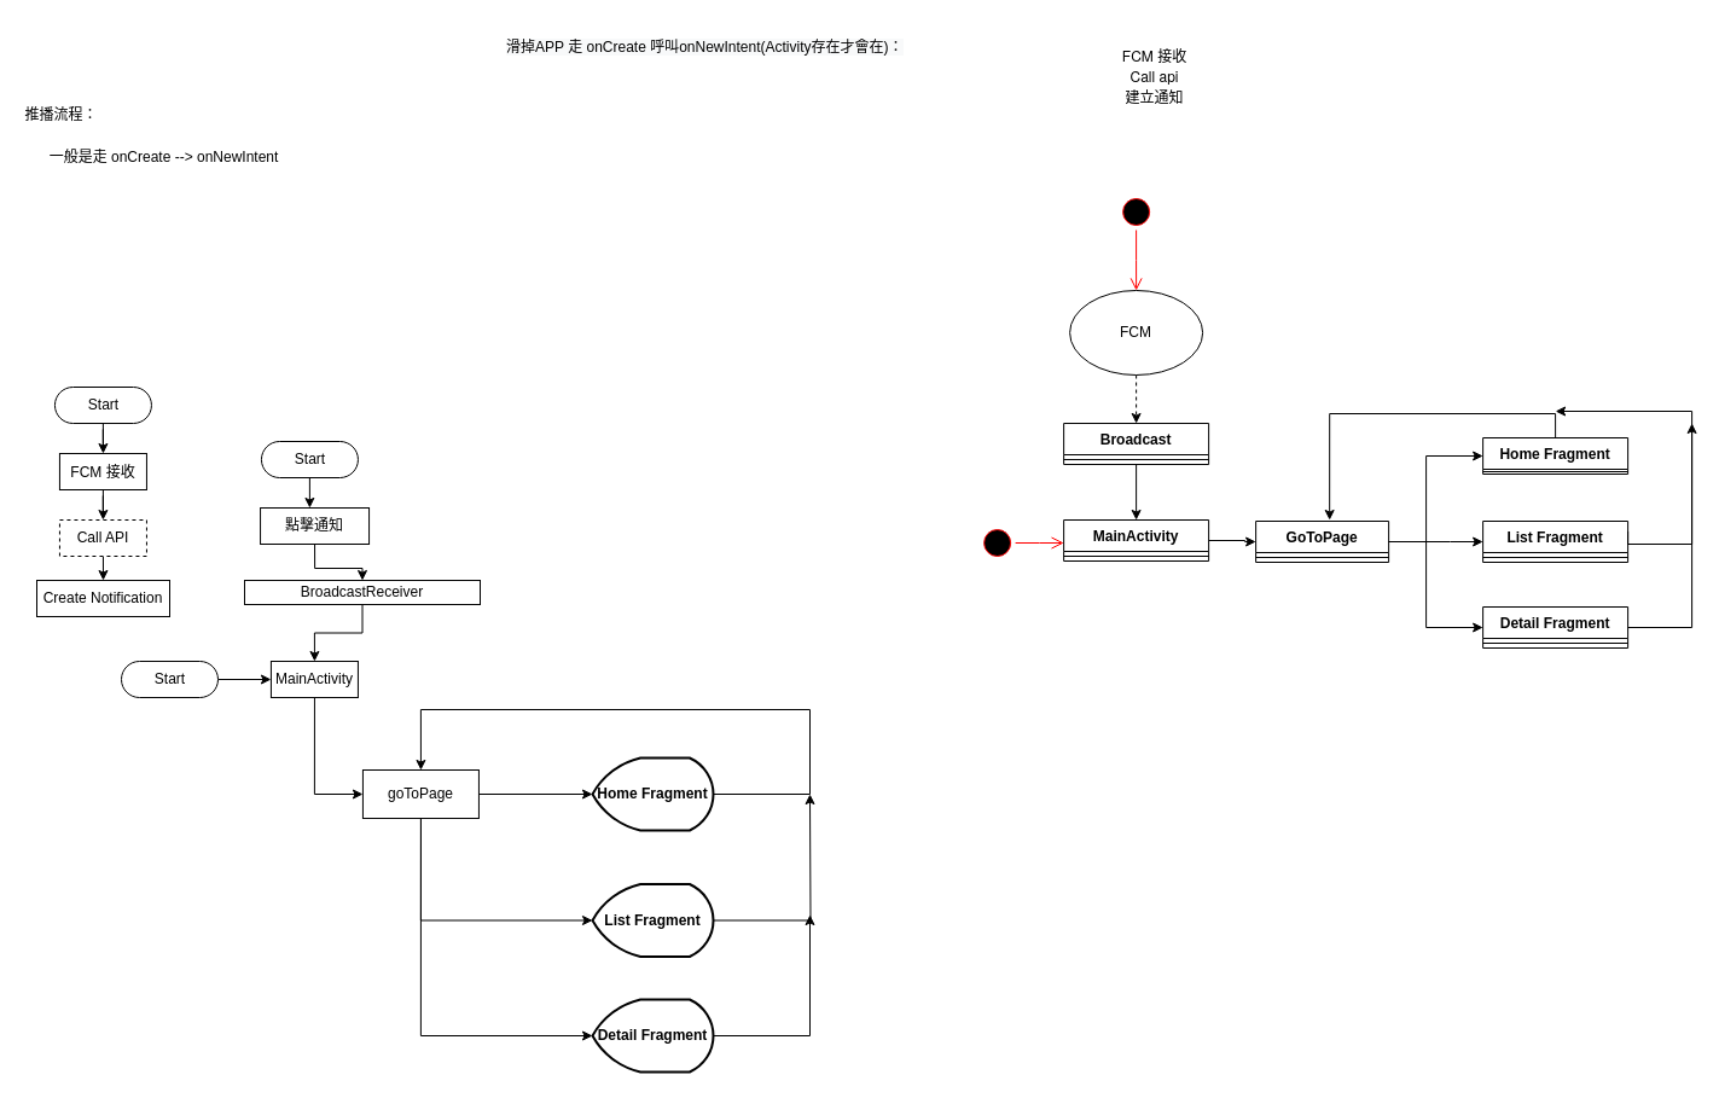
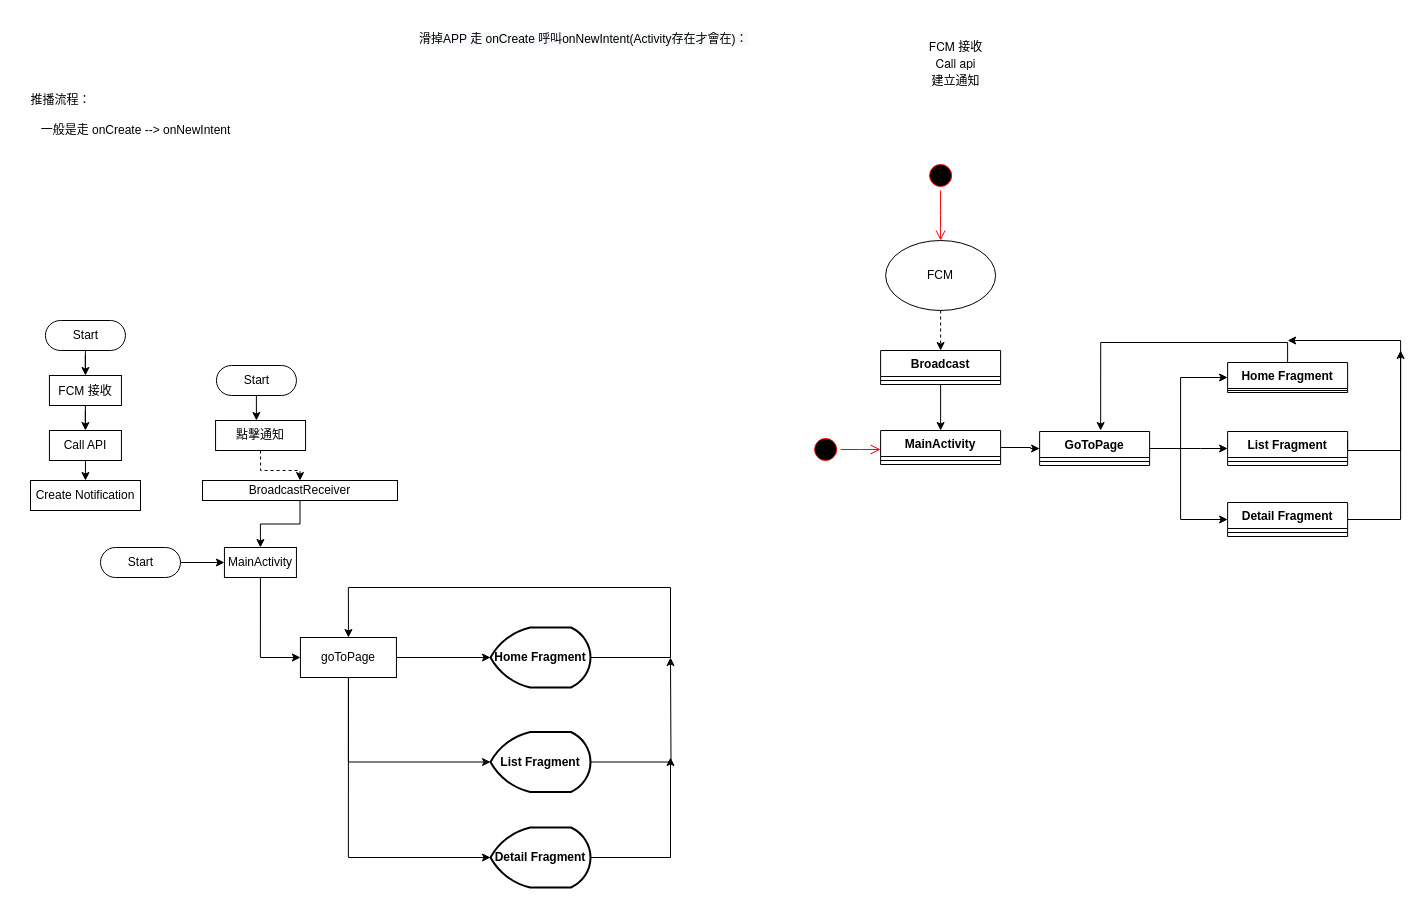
  <mxCell id="0" />
  <mxCell id="1" parent="0" />
- <mxCell id="2" value="推播流程：" style="text;html=1;align=center;verticalAlign=middle;resizable=0;points=[];autosize=1;strokeColor=none;fillColor=none;" parent="1" vertex="1"><mxGeometry x="10" y="85" width="80" height="20" as="geometry" /></mxCell>
+ <mxCell id="2" value="推播流程：" style="text;html=1;align=center;verticalAlign=middle;resizable=0;points=[];autosize=1;strokeColor=none;fillColor=none;" parent="1" vertex="1"><mxGeometry x="20" y="90" width="80" height="20" as="geometry" /></mxCell>
  <mxCell id="3" value="" style="edgeStyle=orthogonalEdgeStyle;rounded=0;orthogonalLoop=1;jettySize=auto;html=1;entryX=0;entryY=0.5;entryDx=0;entryDy=0;" parent="1" source="4" target="21" edge="1"><mxGeometry relative="1" as="geometry"><mxPoint x="1100.12" y="350" as="targetPoint" /><Array as="points"><mxPoint x="1030.12" y="447" /><mxPoint x="1020.12" y="448" /></Array></mxGeometry></mxCell>
  <mxCell id="4" value="MainActivity" style="swimlane;fontStyle=1;align=center;verticalAlign=top;childLayout=stackLayout;horizontal=1;startSize=26;horizontalStack=0;resizeParent=1;resizeParentMax=0;resizeLast=0;collapsible=1;marginBottom=0;" parent="1" vertex="1"><mxGeometry x="880.12" y="430" width="120" height="34" as="geometry" /></mxCell>
  <mxCell id="5" value="" style="line;strokeWidth=1;fillColor=none;align=left;verticalAlign=middle;spacingTop=-1;spacingLeft=3;spacingRight=3;rotatable=0;labelPosition=right;points=[];portConstraint=eastwest;" parent="4" vertex="1"><mxGeometry y="26" width="120" height="8" as="geometry" /></mxCell>
  <mxCell id="6" value="Home Fragment" style="swimlane;fontStyle=1;align=center;verticalAlign=top;childLayout=stackLayout;horizontal=1;startSize=26;horizontalStack=0;resizeParent=1;resizeParentMax=0;resizeLast=0;collapsible=1;marginBottom=0;" parent="1" vertex="1"><mxGeometry x="1227.12" y="362" width="120" height="30" as="geometry" /></mxCell>
  <mxCell id="7" value="" style="line;strokeWidth=1;fillColor=none;align=left;verticalAlign=middle;spacingTop=-1;spacingLeft=3;spacingRight=3;rotatable=0;labelPosition=right;points=[];portConstraint=eastwest;" parent="6" vertex="1"><mxGeometry y="26" width="120" height="4" as="geometry" /></mxCell>
  <mxCell id="8" value="List Fragment" style="swimlane;fontStyle=1;align=center;verticalAlign=top;childLayout=stackLayout;horizontal=1;startSize=26;horizontalStack=0;resizeParent=1;resizeParentMax=0;resizeLast=0;collapsible=1;marginBottom=0;" parent="1" vertex="1"><mxGeometry x="1227.12" y="431" width="120" height="34" as="geometry" /></mxCell>
  <mxCell id="9" value="" style="line;strokeWidth=1;fillColor=none;align=left;verticalAlign=middle;spacingTop=-1;spacingLeft=3;spacingRight=3;rotatable=0;labelPosition=right;points=[];portConstraint=eastwest;" parent="8" vertex="1"><mxGeometry y="26" width="120" height="8" as="geometry" /></mxCell>
  <mxCell id="10" value="Detail Fragment" style="swimlane;fontStyle=1;align=center;verticalAlign=top;childLayout=stackLayout;horizontal=1;startSize=26;horizontalStack=0;resizeParent=1;resizeParentMax=0;resizeLast=0;collapsible=1;marginBottom=0;" parent="1" vertex="1"><mxGeometry x="1227.12" y="502" width="120" height="34" as="geometry" /></mxCell>
  <mxCell id="11" value="" style="line;strokeWidth=1;fillColor=none;align=left;verticalAlign=middle;spacingTop=-1;spacingLeft=3;spacingRight=3;rotatable=0;labelPosition=right;points=[];portConstraint=eastwest;" parent="10" vertex="1"><mxGeometry y="26" width="120" height="8" as="geometry" /></mxCell>
  <mxCell id="12" style="edgeStyle=orthogonalEdgeStyle;rounded=0;orthogonalLoop=1;jettySize=auto;html=1;entryX=0.5;entryY=0;entryDx=0;entryDy=0;startArrow=none;startFill=0;dashed=1;" parent="1" source="13" target="15" edge="1"><mxGeometry relative="1" as="geometry" /></mxCell>
  <mxCell id="13" value="FCM" style="ellipse;whiteSpace=wrap;html=1;" parent="1" vertex="1"><mxGeometry x="885.12" y="240" width="110" height="70" as="geometry" /></mxCell>
  <mxCell id="14" value="" style="edgeStyle=orthogonalEdgeStyle;rounded=0;orthogonalLoop=1;jettySize=auto;html=1;startArrow=none;startFill=0;" parent="1" source="15" target="4" edge="1"><mxGeometry relative="1" as="geometry"><mxPoint x="945.12" y="430" as="targetPoint" /></mxGeometry></mxCell>
  <mxCell id="15" value="Broadcast" style="swimlane;fontStyle=1;align=center;verticalAlign=top;childLayout=stackLayout;horizontal=1;startSize=26;horizontalStack=0;resizeParent=1;resizeParentMax=0;resizeLast=0;collapsible=1;marginBottom=0;" parent="1" vertex="1"><mxGeometry x="880.12" y="350" width="120" height="34" as="geometry" /></mxCell>
  <mxCell id="16" value="" style="line;strokeWidth=1;fillColor=none;align=left;verticalAlign=middle;spacingTop=-1;spacingLeft=3;spacingRight=3;rotatable=0;labelPosition=right;points=[];portConstraint=eastwest;" parent="15" vertex="1"><mxGeometry y="26" width="120" height="8" as="geometry" /></mxCell>
  <mxCell id="17" value="" style="ellipse;html=1;shape=startState;fillColor=#000000;strokeColor=#ff0000;" parent="1" vertex="1"><mxGeometry x="810.12" y="434" width="30" height="30" as="geometry" /></mxCell>
  <mxCell id="18" value="" style="edgeStyle=orthogonalEdgeStyle;html=1;verticalAlign=bottom;endArrow=open;endSize=8;strokeColor=#ff0000;rounded=0;" parent="1" source="17" edge="1"><mxGeometry relative="1" as="geometry"><mxPoint x="880.12" y="449" as="targetPoint" /></mxGeometry></mxCell>
  <mxCell id="19" value="" style="ellipse;html=1;shape=startState;fillColor=#000000;strokeColor=#ff0000;" parent="1" vertex="1"><mxGeometry x="925.12" y="160" width="30" height="30" as="geometry" /></mxCell>
  <mxCell id="20" value="" style="edgeStyle=orthogonalEdgeStyle;html=1;verticalAlign=bottom;endArrow=open;endSize=8;strokeColor=#ff0000;rounded=0;" parent="1" source="19" edge="1"><mxGeometry relative="1" as="geometry"><mxPoint x="940.12" y="240" as="targetPoint" /></mxGeometry></mxCell>
  <mxCell id="21" value="GoToPage" style="swimlane;fontStyle=1;align=center;verticalAlign=top;childLayout=stackLayout;horizontal=1;startSize=26;horizontalStack=0;resizeParent=1;resizeParentMax=0;resizeLast=0;collapsible=1;marginBottom=0;hachureGap=4;" parent="1" vertex="1"><mxGeometry x="1039.12" y="431" width="110" height="34" as="geometry" /></mxCell>
  <mxCell id="22" value="" style="line;strokeWidth=1;fillColor=none;align=left;verticalAlign=middle;spacingTop=-1;spacingLeft=3;spacingRight=3;rotatable=0;labelPosition=right;points=[];portConstraint=eastwest;hachureGap=4;" parent="21" vertex="1"><mxGeometry y="26" width="110" height="8" as="geometry" /></mxCell>
  <mxCell id="23" value="" style="edgeStyle=orthogonalEdgeStyle;rounded=0;orthogonalLoop=1;jettySize=auto;html=1;entryX=1;entryY=0.5;entryDx=0;entryDy=0;startArrow=classic;startFill=1;exitX=0;exitY=0.5;exitDx=0;exitDy=0;endArrow=none;endFill=0;" parent="1" source="6" target="21" edge="1"><mxGeometry relative="1" as="geometry"><mxPoint x="1297.12" y="442" as="targetPoint" /><mxPoint x="1297.12" y="406" as="sourcePoint" /><Array as="points"><mxPoint x="1180.12" y="377" /><mxPoint x="1180.12" y="448" /></Array></mxGeometry></mxCell>
  <mxCell id="24" value="" style="edgeStyle=orthogonalEdgeStyle;rounded=0;orthogonalLoop=1;jettySize=auto;html=1;entryX=1;entryY=0.5;entryDx=0;entryDy=0;startArrow=classic;startFill=1;exitX=0;exitY=0.5;exitDx=0;exitDy=0;endArrow=none;endFill=0;" parent="1" source="8" target="21" edge="1"><mxGeometry relative="1" as="geometry"><mxPoint x="1159.12" y="458" as="targetPoint" /><mxPoint x="1237.12" y="389" as="sourcePoint" /><Array as="points"><mxPoint x="1200.12" y="448" /><mxPoint x="1200.12" y="448" /></Array></mxGeometry></mxCell>
  <mxCell id="25" value="" style="edgeStyle=orthogonalEdgeStyle;rounded=0;orthogonalLoop=1;jettySize=auto;html=1;entryX=1;entryY=0.5;entryDx=0;entryDy=0;startArrow=classic;startFill=1;exitX=0;exitY=0.5;exitDx=0;exitDy=0;endArrow=none;endFill=0;" parent="1" source="10" target="21" edge="1"><mxGeometry relative="1" as="geometry"><mxPoint x="1169.12" y="468" as="targetPoint" /><mxPoint x="1247.12" y="399" as="sourcePoint" /><Array as="points"><mxPoint x="1180.12" y="519" /><mxPoint x="1180.12" y="448" /></Array></mxGeometry></mxCell>
  <mxCell id="26" value="" style="edgeStyle=orthogonalEdgeStyle;rounded=0;orthogonalLoop=1;jettySize=auto;html=1;startArrow=classic;startFill=1;exitX=0.555;exitY=-0.029;exitDx=0;exitDy=0;exitPerimeter=0;entryX=0.5;entryY=0;entryDx=0;entryDy=0;endArrow=none;endFill=0;" parent="1" source="21" target="6" edge="1"><mxGeometry relative="1" as="geometry"><mxPoint x="1240.12" y="310" as="targetPoint" /><mxPoint x="1297.12" y="402" as="sourcePoint" /></mxGeometry></mxCell>
  <mxCell id="27" value="" style="edgeStyle=orthogonalEdgeStyle;rounded=0;orthogonalLoop=1;jettySize=auto;html=1;entryX=1;entryY=0.5;entryDx=0;entryDy=0;startArrow=classic;startFill=1;endArrow=none;endFill=0;" parent="1" target="10" edge="1"><mxGeometry relative="1" as="geometry"><mxPoint x="1159.12" y="458" as="targetPoint" /><mxPoint x="1400.12" y="350" as="sourcePoint" /><Array as="points"><mxPoint x="1400.12" y="519" /></Array></mxGeometry></mxCell>
  <mxCell id="28" value="" style="edgeStyle=orthogonalEdgeStyle;rounded=0;orthogonalLoop=1;jettySize=auto;html=1;entryX=1;entryY=0.25;entryDx=0;entryDy=0;startArrow=classic;startFill=1;endArrow=none;endFill=0;" parent="1" target="8" edge="1"><mxGeometry relative="1" as="geometry"><mxPoint x="1357.12" y="529" as="targetPoint" /><mxPoint x="1287.12" y="340" as="sourcePoint" /><Array as="points"><mxPoint x="1400.12" y="340" /><mxPoint x="1400.12" y="450" /><mxPoint x="1347.12" y="450" /></Array></mxGeometry></mxCell>
  <mxCell id="29" value="一般是走 onCreate --&amp;gt; onNewIntent" style="text;html=1;align=center;verticalAlign=middle;resizable=0;points=[];autosize=1;strokeColor=none;fillColor=none;" parent="1" vertex="1"><mxGeometry x="30" y="120" width="210" height="20" as="geometry" /></mxCell>
  <mxCell id="30" value="&lt;span style=&quot;color: rgb(0 , 0 , 0) ; font-family: &amp;#34;helvetica&amp;#34; ; font-size: 12px ; font-style: normal ; font-weight: 400 ; letter-spacing: normal ; text-align: center ; text-indent: 0px ; text-transform: none ; word-spacing: 0px ; background-color: rgb(248 , 249 , 250) ; display: inline ; float: none&quot;&gt;滑掉APP 走 onCreate 呼叫onNewIntent(Activity存在才會在)：&lt;br&gt;&lt;/span&gt;" style="text;whiteSpace=wrap;html=1;" parent="1" vertex="1"><mxGeometry x="417.12" y="25" width="370" height="30" as="geometry" /></mxCell>
  <mxCell id="31" value="" style="edgeStyle=orthogonalEdgeStyle;rounded=0;orthogonalLoop=1;jettySize=auto;html=1;" parent="1" source="32" target="33" edge="1"><mxGeometry relative="1" as="geometry" /></mxCell>
  <mxCell id="32" value="Start" style="html=1;dashed=0;whitespace=wrap;shape=mxgraph.dfd.start" parent="1" vertex="1"><mxGeometry x="100" y="547" width="80" height="30" as="geometry" /></mxCell>
  <mxCell id="33" value="MainActivity" style="whiteSpace=wrap;html=1;dashed=0;" parent="1" vertex="1"><mxGeometry x="223.94" y="547" width="72" height="30" as="geometry" /></mxCell>
  <mxCell id="34" style="edgeStyle=orthogonalEdgeStyle;rounded=0;orthogonalLoop=1;jettySize=auto;html=1;exitX=0.5;exitY=1;exitDx=0;exitDy=0;entryX=0;entryY=0.5;entryDx=0;entryDy=0;entryPerimeter=0;" parent="1" source="37" target="41" edge="1"><mxGeometry relative="1" as="geometry"><mxPoint x="409.94" y="777.64" as="targetPoint" /><Array as="points"><mxPoint x="348" y="762" /></Array></mxGeometry></mxCell>
  <mxCell id="35" style="edgeStyle=orthogonalEdgeStyle;rounded=0;orthogonalLoop=1;jettySize=auto;html=1;exitX=0.5;exitY=1;exitDx=0;exitDy=0;entryX=0;entryY=0.5;entryDx=0;entryDy=0;entryPerimeter=0;" parent="1" source="37" target="43" edge="1"><mxGeometry relative="1" as="geometry"><Array as="points"><mxPoint x="347.94" y="857" /></Array></mxGeometry></mxCell>
  <mxCell id="36" style="edgeStyle=orthogonalEdgeStyle;rounded=0;orthogonalLoop=1;jettySize=auto;html=1;exitX=1;exitY=0.5;exitDx=0;exitDy=0;entryX=0;entryY=0.5;entryDx=0;entryDy=0;entryPerimeter=0;" parent="1" source="37" target="39" edge="1"><mxGeometry relative="1" as="geometry" /></mxCell>
  <mxCell id="37" value="goToPage" style="whiteSpace=wrap;html=1;dashed=0;" parent="1" vertex="1"><mxGeometry x="299.94" y="637" width="96" height="40" as="geometry" /></mxCell>
  <mxCell id="38" value="" style="edgeStyle=orthogonalEdgeStyle;rounded=0;orthogonalLoop=1;jettySize=auto;html=1;entryX=0.5;entryY=0;entryDx=0;entryDy=0;" parent="1" source="39" target="37" edge="1"><mxGeometry relative="1" as="geometry"><mxPoint x="680" y="657" as="targetPoint" /><Array as="points"><mxPoint x="670" y="657" /><mxPoint x="670" y="587" /><mxPoint x="348" y="587" /></Array></mxGeometry></mxCell>
  <mxCell id="39" value="&lt;span style=&quot;font-weight: 700&quot;&gt;Home Fragment&lt;/span&gt;" style="strokeWidth=2;html=1;shape=mxgraph.flowchart.display;whiteSpace=wrap;" parent="1" vertex="1"><mxGeometry x="490" y="627" width="100" height="60" as="geometry" /></mxCell>
  <mxCell id="40" value="" style="edgeStyle=orthogonalEdgeStyle;rounded=0;orthogonalLoop=1;jettySize=auto;html=1;" parent="1" source="41" edge="1"><mxGeometry relative="1" as="geometry"><mxPoint x="670" y="657" as="targetPoint" /></mxGeometry></mxCell>
  <mxCell id="41" value="&lt;span style=&quot;font-weight: 700&quot;&gt;List Fragment&lt;/span&gt;" style="strokeWidth=2;html=1;shape=mxgraph.flowchart.display;whiteSpace=wrap;" parent="1" vertex="1"><mxGeometry x="490" y="731.5" width="100" height="60" as="geometry" /></mxCell>
  <mxCell id="42" style="edgeStyle=orthogonalEdgeStyle;rounded=0;orthogonalLoop=1;jettySize=auto;html=1;exitX=1;exitY=0.5;exitDx=0;exitDy=0;exitPerimeter=0;" parent="1" source="43" edge="1"><mxGeometry relative="1" as="geometry"><Array as="points"><mxPoint x="670" y="857" /></Array><mxPoint x="670" y="757" as="targetPoint" /></mxGeometry></mxCell>
  <mxCell id="43" value="&lt;span style=&quot;font-weight: 700&quot;&gt;Detail Fragment&lt;/span&gt;" style="strokeWidth=2;html=1;shape=mxgraph.flowchart.display;whiteSpace=wrap;" parent="1" vertex="1"><mxGeometry x="490" y="827" width="100" height="60" as="geometry" /></mxCell>
  <mxCell id="44" style="edgeStyle=orthogonalEdgeStyle;rounded=0;orthogonalLoop=1;jettySize=auto;html=1;entryX=0;entryY=0.5;entryDx=0;entryDy=0;exitX=0.5;exitY=1;exitDx=0;exitDy=0;" parent="1" source="33" target="37" edge="1"><mxGeometry relative="1" as="geometry"><mxPoint x="319.94" y="657" as="sourcePoint" /><Array as="points"><mxPoint x="259.94" y="657" /></Array></mxGeometry></mxCell>
  <mxCell id="45" value="" style="edgeStyle=orthogonalEdgeStyle;rounded=0;orthogonalLoop=1;jettySize=auto;html=1;" parent="1" source="46" target="48" edge="1"><mxGeometry relative="1" as="geometry" /></mxCell>
  <mxCell id="46" value="FCM&amp;nbsp;&lt;span style=&quot;font-family: &amp;#34;helvetica neue&amp;#34;&quot;&gt;接收&lt;/span&gt;" style="whiteSpace=wrap;html=1;dashed=0;" parent="1" vertex="1"><mxGeometry x="48.94" y="375" width="72" height="30" as="geometry" /></mxCell>
  <mxCell id="47" style="edgeStyle=orthogonalEdgeStyle;rounded=0;orthogonalLoop=1;jettySize=auto;html=1;exitX=0.5;exitY=1;exitDx=0;exitDy=0;entryX=0.5;entryY=0;entryDx=0;entryDy=0;" parent="1" source="48" target="54" edge="1"><mxGeometry relative="1" as="geometry" /></mxCell>
- <mxCell id="48" value="Call API" style="whiteSpace=wrap;html=1;dashed=1;" parent="1" vertex="1"><mxGeometry x="48.94" y="430" width="72" height="30" as="geometry" /></mxCell>
+ <mxCell id="48" value="Call API" style="whiteSpace=wrap;html=1;dashed=0;" parent="1" vertex="1"><mxGeometry x="48.94" y="430" width="72" height="30" as="geometry" /></mxCell>
  <mxCell id="49" style="edgeStyle=orthogonalEdgeStyle;rounded=0;orthogonalLoop=1;jettySize=auto;html=1;entryX=0.5;entryY=0;entryDx=0;entryDy=0;" parent="1" source="50" target="46" edge="1"><mxGeometry relative="1" as="geometry" /></mxCell>
  <mxCell id="50" value="Start" style="html=1;dashed=0;whitespace=wrap;shape=mxgraph.dfd.start" parent="1" vertex="1"><mxGeometry x="44.94" y="320" width="80" height="30" as="geometry" /></mxCell>
  <mxCell id="51" value="&lt;br&gt;&lt;p class=&quot;p2&quot; style=&quot;margin: 0px ; font-stretch: normal ; line-height: normal ; font-family: &amp;#34;helvetica neue&amp;#34;&quot;&gt;FCM 接收&lt;/p&gt;&lt;p class=&quot;p2&quot; style=&quot;margin: 0px ; font-stretch: normal ; line-height: normal ; font-family: &amp;#34;helvetica neue&amp;#34;&quot;&gt;Call api&lt;/p&gt;&lt;p class=&quot;p3&quot; style=&quot;margin: 0px ; font-stretch: normal ; line-height: normal ; font-family: &amp;#34;pingfang tc&amp;#34;&quot;&gt;建立通知&lt;/p&gt;" style="text;html=1;align=center;verticalAlign=middle;resizable=0;points=[];autosize=1;strokeColor=none;fillColor=none;" parent="1" vertex="1"><mxGeometry x="920.12" y="20" width="70" height="70" as="geometry" /></mxCell>
  <mxCell id="52" style="edgeStyle=orthogonalEdgeStyle;rounded=0;orthogonalLoop=1;jettySize=auto;html=1;exitX=0.5;exitY=1;exitDx=0;exitDy=0;entryX=0.5;entryY=0;entryDx=0;entryDy=0;" parent="1" source="53" target="33" edge="1"><mxGeometry relative="1" as="geometry" /></mxCell>
  <mxCell id="53" value="BroadcastReceiver" style="whiteSpace=wrap;html=1;dashed=0;" parent="1" vertex="1"><mxGeometry x="202" y="480" width="195" height="20" as="geometry" /></mxCell>
  <mxCell id="54" value="Create Notification" style="whiteSpace=wrap;html=1;dashed=0;" parent="1" vertex="1"><mxGeometry x="30" y="480" width="110" height="30" as="geometry" /></mxCell>
- <mxCell id="55" style="edgeStyle=orthogonalEdgeStyle;rounded=0;orthogonalLoop=1;jettySize=auto;html=1;exitX=0.5;exitY=1;exitDx=0;exitDy=0;entryX=0.5;entryY=0;entryDx=0;entryDy=0;" parent="1" source="56" target="53" edge="1"><mxGeometry relative="1" as="geometry" /></mxCell>
+ <mxCell id="55" style="edgeStyle=orthogonalEdgeStyle;rounded=0;orthogonalLoop=1;jettySize=auto;html=1;exitX=0.5;exitY=1;exitDx=0;exitDy=0;entryX=0.5;entryY=0;entryDx=0;entryDy=0;dashed=1;" parent="1" source="56" target="53" edge="1"><mxGeometry relative="1" as="geometry" /></mxCell>
  <mxCell id="56" value="點擊通知" style="whiteSpace=wrap;html=1;dashed=0;" parent="1" vertex="1"><mxGeometry x="215.06" y="420" width="90" height="30" as="geometry" /></mxCell>
  <mxCell id="57" style="edgeStyle=orthogonalEdgeStyle;rounded=0;orthogonalLoop=1;jettySize=auto;html=1;entryX=0.5;entryY=0;entryDx=0;entryDy=0;" edge="1" parent="1" source="58"><mxGeometry relative="1" as="geometry"><mxPoint x="255.94" y="420" as="targetPoint" /></mxGeometry></mxCell>
  <mxCell id="58" value="Start" style="html=1;dashed=0;whitespace=wrap;shape=mxgraph.dfd.start" vertex="1" parent="1"><mxGeometry x="215.94" y="365" width="80" height="30" as="geometry" /></mxCell>
